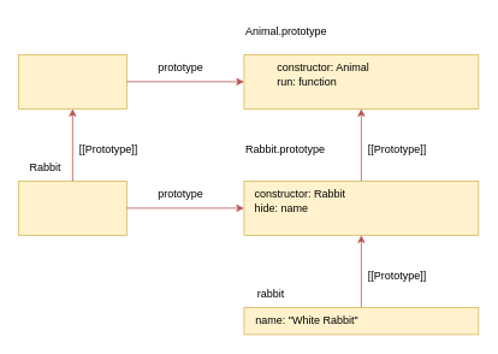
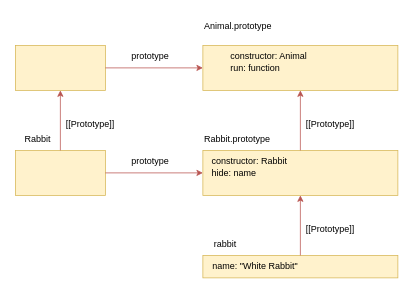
  <mxCell id="0" />
  <mxCell id="1" parent="0" />
  <mxCell id="2" value="" style="rounded=0;whiteSpace=wrap;html=1;fillColor=#fff2cc;strokeColor=#d6b656;" parent="1" vertex="1"><mxGeometry x="20" y="60" width="120" height="60" as="geometry" /></mxCell>
  <mxCell id="3" value="" style="rounded=0;whiteSpace=wrap;html=1;fillColor=#fff2cc;strokeColor=#d6b656;" parent="1" vertex="1"><mxGeometry x="20" y="200" width="120" height="60" as="geometry" /></mxCell>
  <mxCell id="4" value="" style="rounded=0;whiteSpace=wrap;html=1;fillColor=#fff2cc;strokeColor=#d6b656;" parent="1" vertex="1"><mxGeometry x="270" y="60" width="260" height="60" as="geometry" /></mxCell>
  <mxCell id="5" value="" style="rounded=0;whiteSpace=wrap;html=1;fillColor=#fff2cc;strokeColor=#d6b656;" parent="1" vertex="1"><mxGeometry x="270" y="200" width="260" height="60" as="geometry" /></mxCell>
  <mxCell id="6" value="" style="rounded=0;whiteSpace=wrap;html=1;fillColor=#fff2cc;strokeColor=#d6b656;" parent="1" vertex="1"><mxGeometry x="270" y="340" width="260" height="30" as="geometry" /></mxCell>
  <mxCell id="7" value="Rabbit" style="text;html=1;align=center;verticalAlign=middle;whiteSpace=wrap;rounded=0;" parent="1" vertex="1"><mxGeometry x="20" y="170" width="60" height="30" as="geometry" /></mxCell>
  <mxCell id="8" value="" style="endArrow=classic;html=1;rounded=0;entryX=0.5;entryY=1;entryDx=0;entryDy=0;exitX=0.5;exitY=0;exitDx=0;exitDy=0;fillColor=#f8cecc;strokeColor=#b85450;" parent="1" source="3" target="2" edge="1"><mxGeometry width="50" height="50" relative="1" as="geometry"><mxPoint x="290" y="210" as="sourcePoint" /><mxPoint x="340" y="160" as="targetPoint" /></mxGeometry></mxCell>
  <mxCell id="9" value="[[Prototype]]" style="text;html=1;align=center;verticalAlign=middle;whiteSpace=wrap;rounded=0;" parent="1" vertex="1"><mxGeometry x="90" y="150" width="60" height="30" as="geometry" /></mxCell>
  <mxCell id="10" value="" style="endArrow=classic;html=1;rounded=0;exitX=1;exitY=0.5;exitDx=0;exitDy=0;entryX=0;entryY=0.5;entryDx=0;entryDy=0;fillColor=#f8cecc;strokeColor=#b85450;" parent="1" source="2" target="4" edge="1"><mxGeometry width="50" height="50" relative="1" as="geometry"><mxPoint x="290" y="210" as="sourcePoint" /><mxPoint x="340" y="160" as="targetPoint" /></mxGeometry></mxCell>
  <mxCell id="11" value="" style="endArrow=classic;html=1;rounded=0;exitX=1;exitY=0.5;exitDx=0;exitDy=0;entryX=0;entryY=0.5;entryDx=0;entryDy=0;fillColor=#f8cecc;strokeColor=#b85450;" parent="1" source="3" target="5" edge="1"><mxGeometry width="50" height="50" relative="1" as="geometry"><mxPoint x="150" y="100" as="sourcePoint" /><mxPoint x="280" y="100" as="targetPoint" /></mxGeometry></mxCell>
  <mxCell id="12" value="prototype" style="text;html=1;align=center;verticalAlign=middle;whiteSpace=wrap;rounded=0;" parent="1" vertex="1"><mxGeometry x="170" y="60" width="60" height="30" as="geometry" /></mxCell>
  <mxCell id="13" value="prototype" style="text;html=1;align=center;verticalAlign=middle;whiteSpace=wrap;rounded=0;" parent="1" vertex="1"><mxGeometry x="170" y="200" width="60" height="30" as="geometry" /></mxCell>
  <mxCell id="14" value="Animal.prototype" style="text;html=1;align=left;verticalAlign=middle;whiteSpace=wrap;rounded=0;" parent="1" vertex="1"><mxGeometry x="270" y="20" width="100" height="30" as="geometry" /></mxCell>
- <mxCell id="15" value="Rabbit.prototype" style="text;html=1;align=left;verticalAlign=middle;whiteSpace=wrap;rounded=0;" parent="1" vertex="1"><mxGeometry x="270" y="150" width="100" height="30" as="geometry" /></mxCell>
+ <mxCell id="15" value="Rabbit.prototype" style="text;html=1;align=left;verticalAlign=middle;whiteSpace=wrap;rounded=0;" parent="1" vertex="1"><mxGeometry x="270" y="170" width="100" height="30" as="geometry" /></mxCell>
  <mxCell id="16" value="" style="endArrow=classic;html=1;rounded=0;entryX=0.5;entryY=1;entryDx=0;entryDy=0;exitX=0.5;exitY=0;exitDx=0;exitDy=0;fillColor=#f8cecc;strokeColor=#b85450;" parent="1" edge="1"><mxGeometry width="50" height="50" relative="1" as="geometry"><mxPoint x="400" y="200" as="sourcePoint" /><mxPoint x="400" y="120" as="targetPoint" /></mxGeometry></mxCell>
  <mxCell id="17" value="[[Prototype]]" style="text;html=1;align=center;verticalAlign=middle;whiteSpace=wrap;rounded=0;" parent="1" vertex="1"><mxGeometry x="410" y="150" width="60" height="30" as="geometry" /></mxCell>
  <mxCell id="18" value="" style="endArrow=classic;html=1;rounded=0;entryX=0.5;entryY=1;entryDx=0;entryDy=0;exitX=0.5;exitY=0;exitDx=0;exitDy=0;fillColor=#f8cecc;strokeColor=#b85450;" parent="1" edge="1"><mxGeometry width="50" height="50" relative="1" as="geometry"><mxPoint x="400" y="340" as="sourcePoint" /><mxPoint x="400" y="260" as="targetPoint" /></mxGeometry></mxCell>
  <mxCell id="19" value="[[Prototype]]" style="text;html=1;align=center;verticalAlign=middle;whiteSpace=wrap;rounded=0;" parent="1" vertex="1"><mxGeometry x="410" y="290" width="60" height="30" as="geometry" /></mxCell>
  <mxCell id="20" value="constructor: Animal&lt;div&gt;run: function&lt;/div&gt;" style="text;html=1;align=left;verticalAlign=middle;whiteSpace=wrap;rounded=0;" parent="1" vertex="1"><mxGeometry x="305" y="67" width="160" height="30" as="geometry" /></mxCell>
  <mxCell id="21" value="constructor: Rabbit&lt;div&gt;hide: name&lt;/div&gt;" style="text;html=1;align=left;verticalAlign=middle;whiteSpace=wrap;rounded=0;" parent="1" vertex="1"><mxGeometry x="280" y="207" width="160" height="30" as="geometry" /></mxCell>
  <mxCell id="22" value="rabbit" style="text;html=1;align=center;verticalAlign=middle;whiteSpace=wrap;rounded=0;" parent="1" vertex="1"><mxGeometry x="270" y="310" width="60" height="30" as="geometry" /></mxCell>
  <mxCell id="23" value="name: &quot;White Rabbit&quot;" style="text;html=1;align=left;verticalAlign=middle;whiteSpace=wrap;rounded=0;" parent="1" vertex="1"><mxGeometry x="281" y="340" width="179" height="30" as="geometry" /></mxCell>
